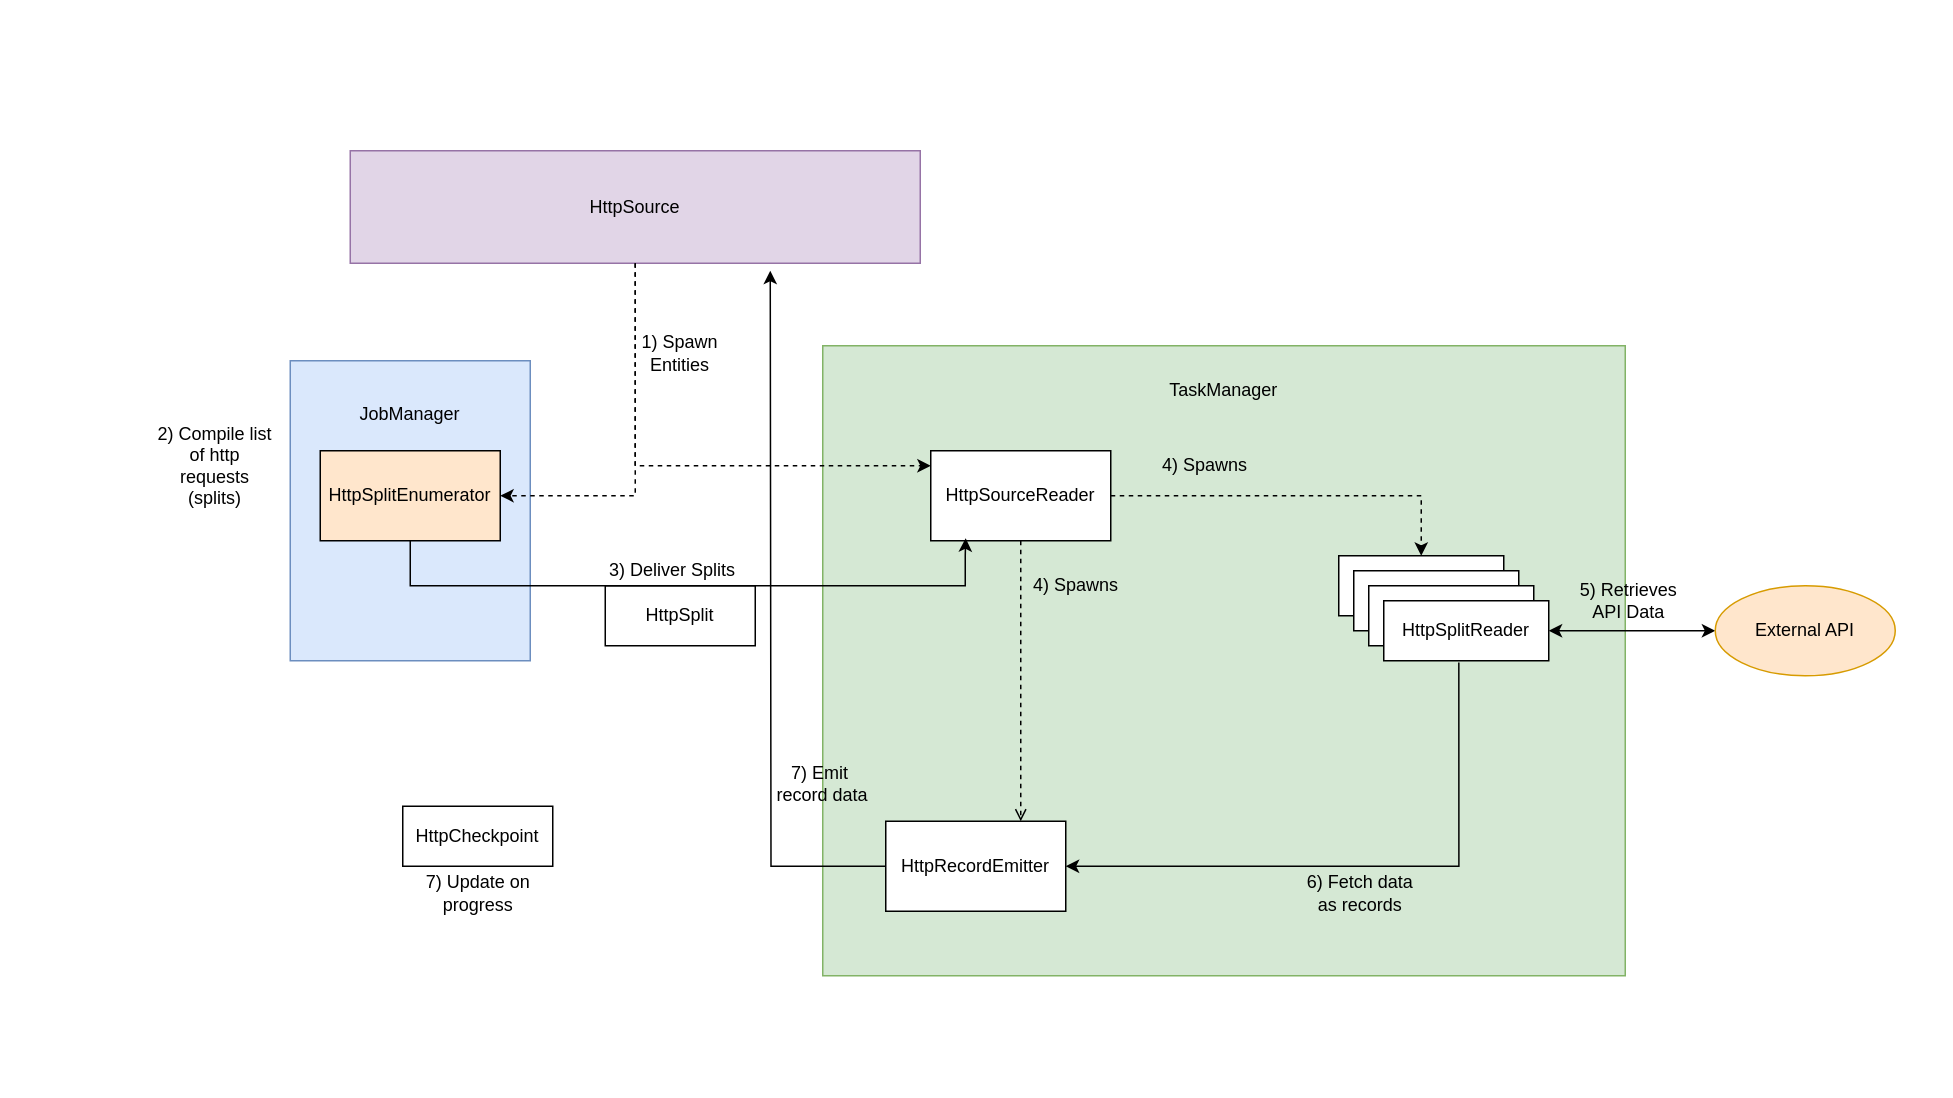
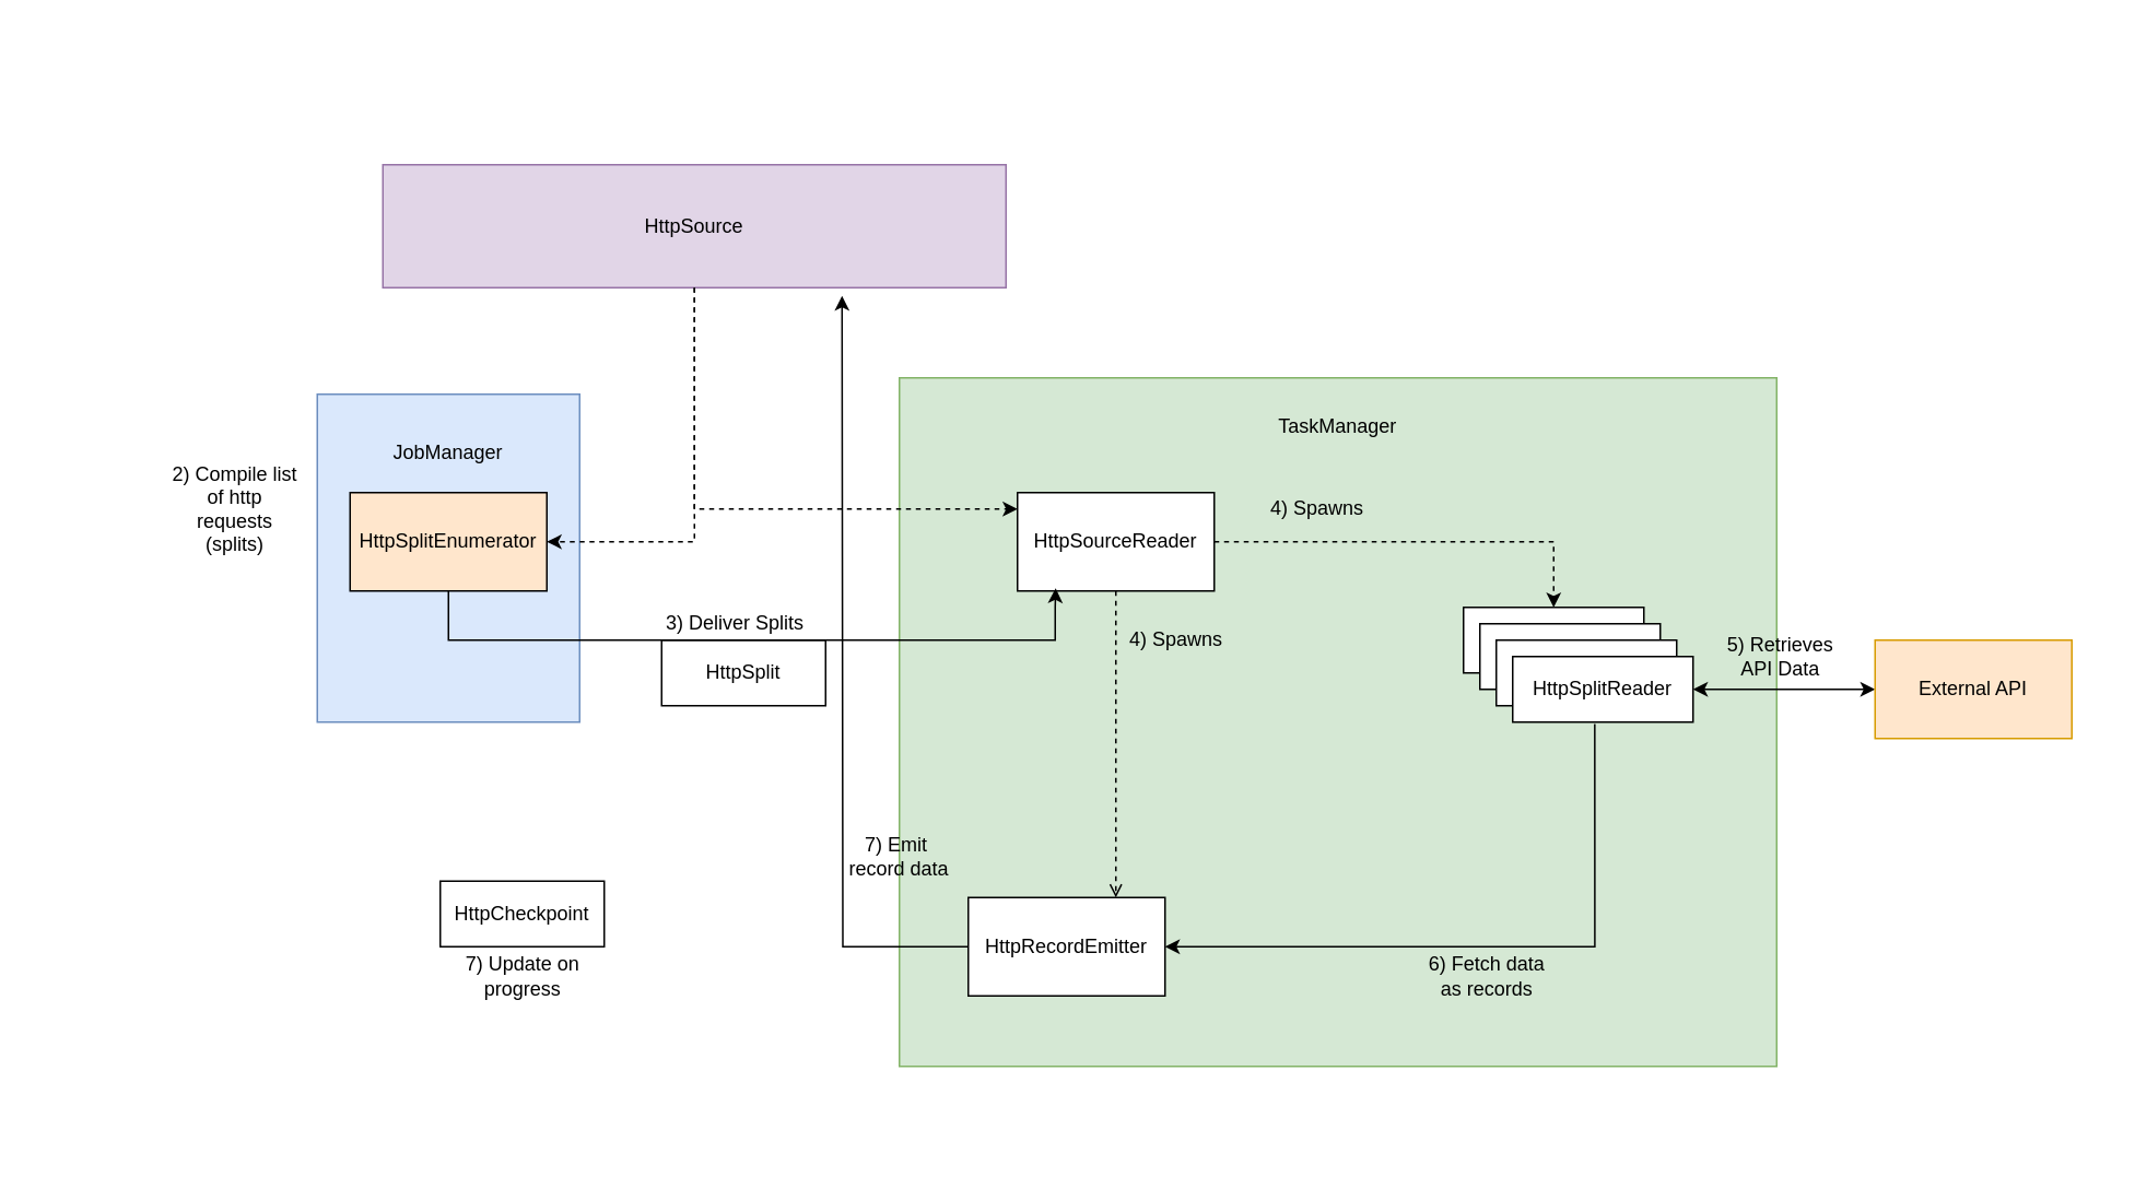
  <mxCell id="0" />
  <mxCell id="1" parent="0" />
  <mxCell id="2" value="" style="rounded=0;whiteSpace=wrap;html=1;strokeColor=none;" vertex="1" parent="1"><mxGeometry x="20" y="20" width="1260" height="690" as="geometry" /></mxCell>
  <mxCell id="3" value="HttpSource" style="rounded=0;whiteSpace=wrap;html=1;fillColor=#e1d5e7;strokeColor=#9673a6;" vertex="1" parent="1"><mxGeometry x="233" y="100" width="380" height="75" as="geometry" /></mxCell>
  <mxCell id="4" value="HttpCheckpoint" style="rounded=0;whiteSpace=wrap;html=1;" vertex="1" parent="1"><mxGeometry x="268" y="537" width="100" height="40" as="geometry" /></mxCell>
  <mxCell id="5" value="JobManager&lt;div&gt;&lt;br&gt;&lt;/div&gt;&lt;div&gt;&lt;br&gt;&lt;/div&gt;&lt;div&gt;&lt;br&gt;&lt;/div&gt;&lt;div&gt;&lt;br&gt;&lt;/div&gt;&lt;div&gt;&lt;br&gt;&lt;/div&gt;&lt;div&gt;&lt;br&gt;&lt;/div&gt;&lt;div&gt;&lt;br&gt;&lt;/div&gt;&lt;div&gt;&lt;br&gt;&lt;/div&gt;&lt;div&gt;&lt;br&gt;&lt;/div&gt;" style="rounded=0;whiteSpace=wrap;html=1;fillColor=#dae8fc;strokeColor=#6c8ebf;" vertex="1" parent="1"><mxGeometry x="193" y="240" width="160" height="200" as="geometry" /></mxCell>
  <mxCell id="6" value="HttpSplitEnumerator" style="rounded=0;whiteSpace=wrap;html=1;fillColor=#ffe6cc;" vertex="1" parent="1"><mxGeometry x="213" y="300" width="120" height="60" as="geometry" /></mxCell>
  <mxCell id="7" value="TaskManager&lt;div&gt;&lt;br&gt;&lt;/div&gt;&lt;div&gt;&lt;br&gt;&lt;/div&gt;&lt;div&gt;&lt;br&gt;&lt;/div&gt;&lt;div&gt;&lt;br&gt;&lt;/div&gt;&lt;div&gt;&lt;br&gt;&lt;/div&gt;&lt;div&gt;&lt;br&gt;&lt;/div&gt;&lt;div&gt;&lt;br&gt;&lt;/div&gt;&lt;div&gt;&lt;br&gt;&lt;/div&gt;&lt;div&gt;&lt;br&gt;&lt;/div&gt;&lt;div&gt;&lt;br&gt;&lt;/div&gt;&lt;div&gt;&lt;br&gt;&lt;/div&gt;&lt;div&gt;&lt;br&gt;&lt;/div&gt;&lt;div&gt;&lt;br&gt;&lt;/div&gt;&lt;div&gt;&lt;br&gt;&lt;/div&gt;&lt;div&gt;&lt;br&gt;&lt;/div&gt;&lt;div&gt;&lt;br&gt;&lt;/div&gt;&lt;div&gt;&lt;br&gt;&lt;/div&gt;&lt;div&gt;&lt;br&gt;&lt;/div&gt;&lt;div&gt;&lt;br&gt;&lt;/div&gt;&lt;div&gt;&lt;br&gt;&lt;/div&gt;&lt;div&gt;&lt;br&gt;&lt;/div&gt;&lt;div&gt;&lt;br&gt;&lt;/div&gt;&lt;div&gt;&lt;br&gt;&lt;/div&gt;&lt;div&gt;&lt;br&gt;&lt;/div&gt;&lt;div&gt;&lt;br&gt;&lt;/div&gt;" style="rounded=0;whiteSpace=wrap;html=1;fillColor=#d5e8d4;strokeColor=#82b366;" vertex="1" parent="1"><mxGeometry x="548" y="230" width="535" height="420" as="geometry" /></mxCell>
  <mxCell id="8" style="edgeStyle=orthogonalEdgeStyle;rounded=0;orthogonalLoop=1;jettySize=auto;html=1;dashed=1;" edge="1" parent="1" source="10" target="13"><mxGeometry relative="1" as="geometry" /></mxCell>
  <mxCell id="9" style="edgeStyle=orthogonalEdgeStyle;rounded=0;orthogonalLoop=1;jettySize=auto;html=1;entryX=0.75;entryY=0;entryDx=0;entryDy=0;dashed=1;endArrow=open;" edge="1" parent="1" source="10" target="23"><mxGeometry relative="1" as="geometry" /></mxCell>
  <mxCell id="10" value="HttpSourceReader" style="rounded=0;whiteSpace=wrap;html=1;" vertex="1" parent="1"><mxGeometry x="620" y="300" width="120" height="60" as="geometry" /></mxCell>
  <mxCell id="11" style="edgeStyle=orthogonalEdgeStyle;rounded=0;orthogonalLoop=1;jettySize=auto;html=1;exitX=0.5;exitY=1;exitDx=0;exitDy=0;dashed=1;" edge="1" parent="1" source="3"><mxGeometry relative="1" as="geometry"><mxPoint x="423" y="175" as="sourcePoint" /><mxPoint x="620" y="310" as="targetPoint" /><Array as="points"><mxPoint x="423" y="310" /><mxPoint x="620" y="310" /></Array></mxGeometry></mxCell>
  <mxCell id="12" style="edgeStyle=orthogonalEdgeStyle;rounded=0;orthogonalLoop=1;jettySize=auto;html=1;exitX=0.5;exitY=1;exitDx=0;exitDy=0;dashed=1;" edge="1" parent="1" source="3"><mxGeometry relative="1" as="geometry"><mxPoint x="393" y="250" as="sourcePoint" /><mxPoint x="333" y="330" as="targetPoint" /><Array as="points"><mxPoint x="423" y="330" /></Array></mxGeometry></mxCell>
  <mxCell id="13" value="HttpSplitReader" style="rounded=0;whiteSpace=wrap;html=1;" vertex="1" parent="1"><mxGeometry x="892" y="370" width="110" height="40" as="geometry" /></mxCell>
  <mxCell id="14" value="HttpSplitReader" style="rounded=0;whiteSpace=wrap;html=1;" vertex="1" parent="1"><mxGeometry x="902" y="380" width="110" height="40" as="geometry" /></mxCell>
  <mxCell id="15" value="HttpSplitReader" style="rounded=0;whiteSpace=wrap;html=1;" vertex="1" parent="1"><mxGeometry x="912" y="390" width="110" height="40" as="geometry" /></mxCell>
  <mxCell id="16" style="edgeStyle=orthogonalEdgeStyle;rounded=0;orthogonalLoop=1;jettySize=auto;html=1;exitX=0.455;exitY=1.029;exitDx=0;exitDy=0;exitPerimeter=0;" edge="1" parent="1" source="18" target="23"><mxGeometry relative="1" as="geometry"><Array as="points"><mxPoint x="972" y="577" /></Array></mxGeometry></mxCell>
  <mxCell id="17" style="edgeStyle=orthogonalEdgeStyle;rounded=0;orthogonalLoop=1;jettySize=auto;html=1;entryX=0;entryY=0.5;entryDx=0;entryDy=0;startArrow=classic;startFill=1;" edge="1" parent="1" source="18" target="31"><mxGeometry relative="1" as="geometry" /></mxCell>
  <mxCell id="18" value="HttpSplitReader" style="rounded=0;whiteSpace=wrap;html=1;" vertex="1" parent="1"><mxGeometry x="922" y="400" width="110" height="40" as="geometry" /></mxCell>
- <mxCell id="19" value="1) Spawn Entities" style="text;html=1;align=center;verticalAlign=middle;whiteSpace=wrap;rounded=0;" vertex="1" parent="1"><mxGeometry x="423" y="220" width="60" height="30" as="geometry" /></mxCell>
  <mxCell id="20" value="2)&amp;nbsp;&lt;span style=&quot;background-color: transparent; color: light-dark(rgb(0, 0, 0), rgb(255, 255, 255));&quot;&gt;Compile list of http requests (splits)&lt;/span&gt;" style="text;html=1;align=center;verticalAlign=middle;whiteSpace=wrap;rounded=0;" vertex="1" parent="1"><mxGeometry x="103" y="300" width="80" height="20" as="geometry" /></mxCell>
  <mxCell id="21" value="3)&amp;nbsp;&lt;span style=&quot;background-color: transparent; color: light-dark(rgb(0, 0, 0), rgb(255, 255, 255));&quot;&gt;Deliver Splits&lt;/span&gt;" style="text;html=1;align=center;verticalAlign=middle;whiteSpace=wrap;rounded=0;" vertex="1" parent="1"><mxGeometry x="393" y="370" width="110" height="20" as="geometry" /></mxCell>
  <mxCell id="22" style="edgeStyle=orthogonalEdgeStyle;rounded=0;orthogonalLoop=1;jettySize=auto;html=1;" edge="1" parent="1" source="23"><mxGeometry relative="1" as="geometry"><mxPoint x="513" y="180" as="targetPoint" /></mxGeometry></mxCell>
  <mxCell id="23" value="HttpRecordEmitter" style="rounded=0;whiteSpace=wrap;html=1;" vertex="1" parent="1"><mxGeometry x="590" y="547" width="120" height="60" as="geometry" /></mxCell>
  <mxCell id="24" value="4) Spawns" style="text;html=1;align=center;verticalAlign=middle;whiteSpace=wrap;rounded=0;" vertex="1" parent="1"><mxGeometry x="773" y="295" width="60" height="30" as="geometry" /></mxCell>
  <mxCell id="25" value="4) Spawns" style="text;html=1;align=center;verticalAlign=middle;whiteSpace=wrap;rounded=0;" vertex="1" parent="1"><mxGeometry x="687" y="375" width="60" height="30" as="geometry" /></mxCell>
  <mxCell id="26" value="6) Fetch data&lt;div&gt;as records&lt;/div&gt;" style="text;html=1;align=center;verticalAlign=middle;whiteSpace=wrap;rounded=0;" vertex="1" parent="1"><mxGeometry x="864" y="580" width="85" height="30" as="geometry" /></mxCell>
  <mxCell id="27" value="7) Emit&amp;nbsp;&lt;div&gt;record&amp;nbsp;&lt;span style=&quot;background-color: transparent; color: light-dark(rgb(0, 0, 0), rgb(255, 255, 255));&quot;&gt;data&lt;/span&gt;&lt;/div&gt;" style="text;html=1;align=center;verticalAlign=middle;whiteSpace=wrap;rounded=0;" vertex="1" parent="1"><mxGeometry x="493" y="507" width="110" height="30" as="geometry" /></mxCell>
  <mxCell id="28" value="7) Update on progress" style="text;html=1;align=center;verticalAlign=middle;whiteSpace=wrap;rounded=0;" vertex="1" parent="1"><mxGeometry x="275.5" y="580" width="85" height="30" as="geometry" /></mxCell>
  <mxCell id="29" value="HttpSplit" style="rounded=0;whiteSpace=wrap;html=1;" vertex="1" parent="1"><mxGeometry x="403" y="390" width="100" height="40" as="geometry" /></mxCell>
  <mxCell id="30" style="edgeStyle=orthogonalEdgeStyle;rounded=0;orthogonalLoop=1;jettySize=auto;html=1;entryX=0.194;entryY=0.972;entryDx=0;entryDy=0;exitX=0.5;exitY=1;exitDx=0;exitDy=0;entryPerimeter=0;" edge="1" parent="1" target="10"><mxGeometry relative="1" as="geometry"><mxPoint x="273" y="360" as="sourcePoint" /><mxPoint x="639" y="359" as="targetPoint" /><Array as="points"><mxPoint x="273" y="390" /><mxPoint x="643" y="390" /><mxPoint x="643" y="370" /></Array></mxGeometry></mxCell>
- <mxCell id="31" value="External API" style="ellipse;whiteSpace=wrap;html=1;fillColor=#ffe6cc;strokeColor=#d79b00;" vertex="1" parent="1"><mxGeometry x="1143" y="390" width="120" height="60" as="geometry" /></mxCell>
+ <mxCell id="31" value="External API" style="rounded=0;whiteSpace=wrap;html=1;fillColor=#ffe6cc;strokeColor=#d79b00;" vertex="1" parent="1"><mxGeometry x="1143" y="390" width="120" height="60" as="geometry" /></mxCell>
  <mxCell id="32" value="5) Retrieves API Data" style="text;html=1;align=center;verticalAlign=middle;whiteSpace=wrap;rounded=0;" vertex="1" parent="1"><mxGeometry x="1043" y="385" width="85" height="30" as="geometry" /></mxCell>
